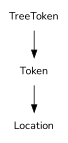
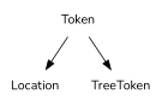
  digraph {
    fontname=Nunito
    node [fontname=Nunito shape=plaintext]
    edge [fontname=Nunito]
    Token
    Location
    TreeToken
    Token -> Location
-   TreeToken -> Token
+   Token -> TreeToken
  }
